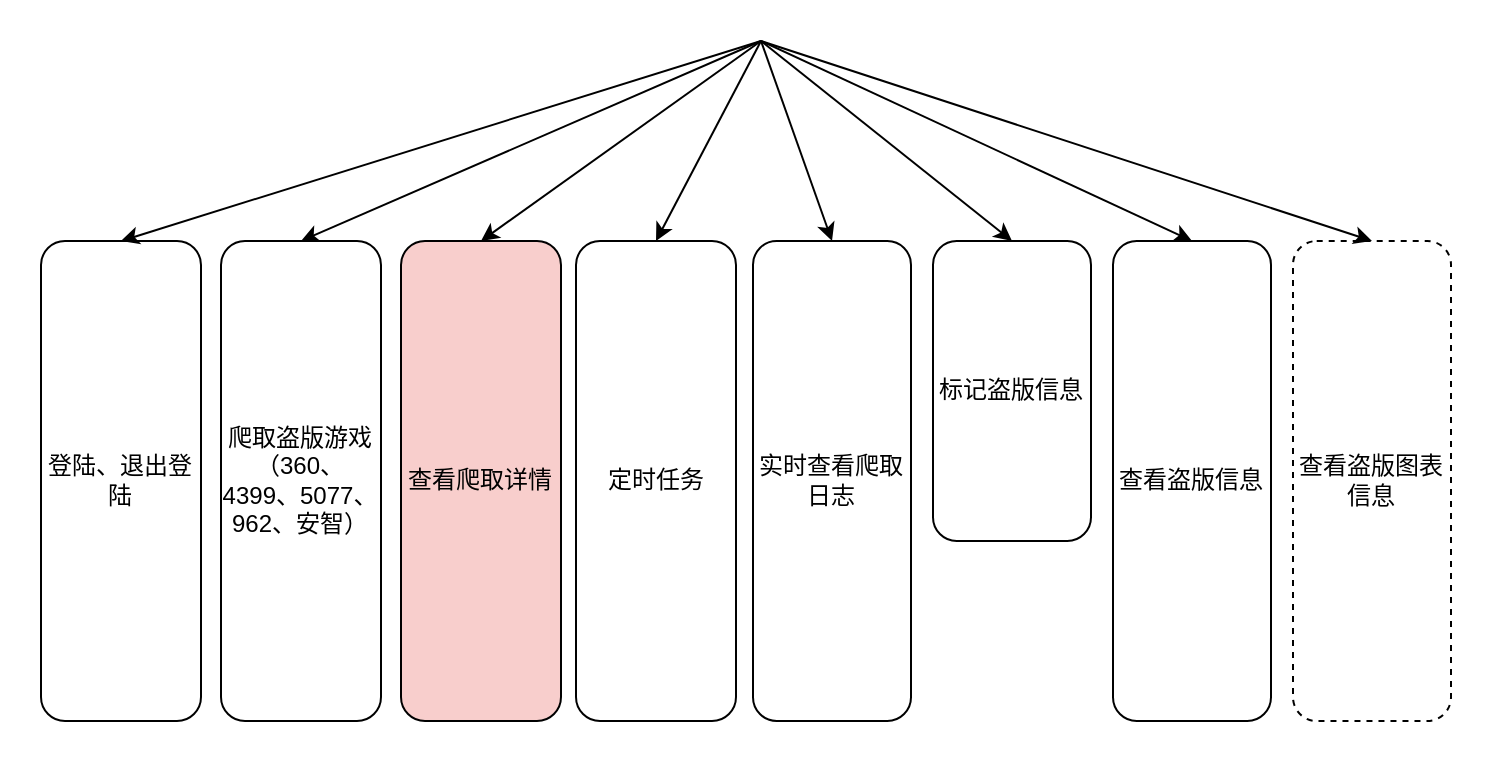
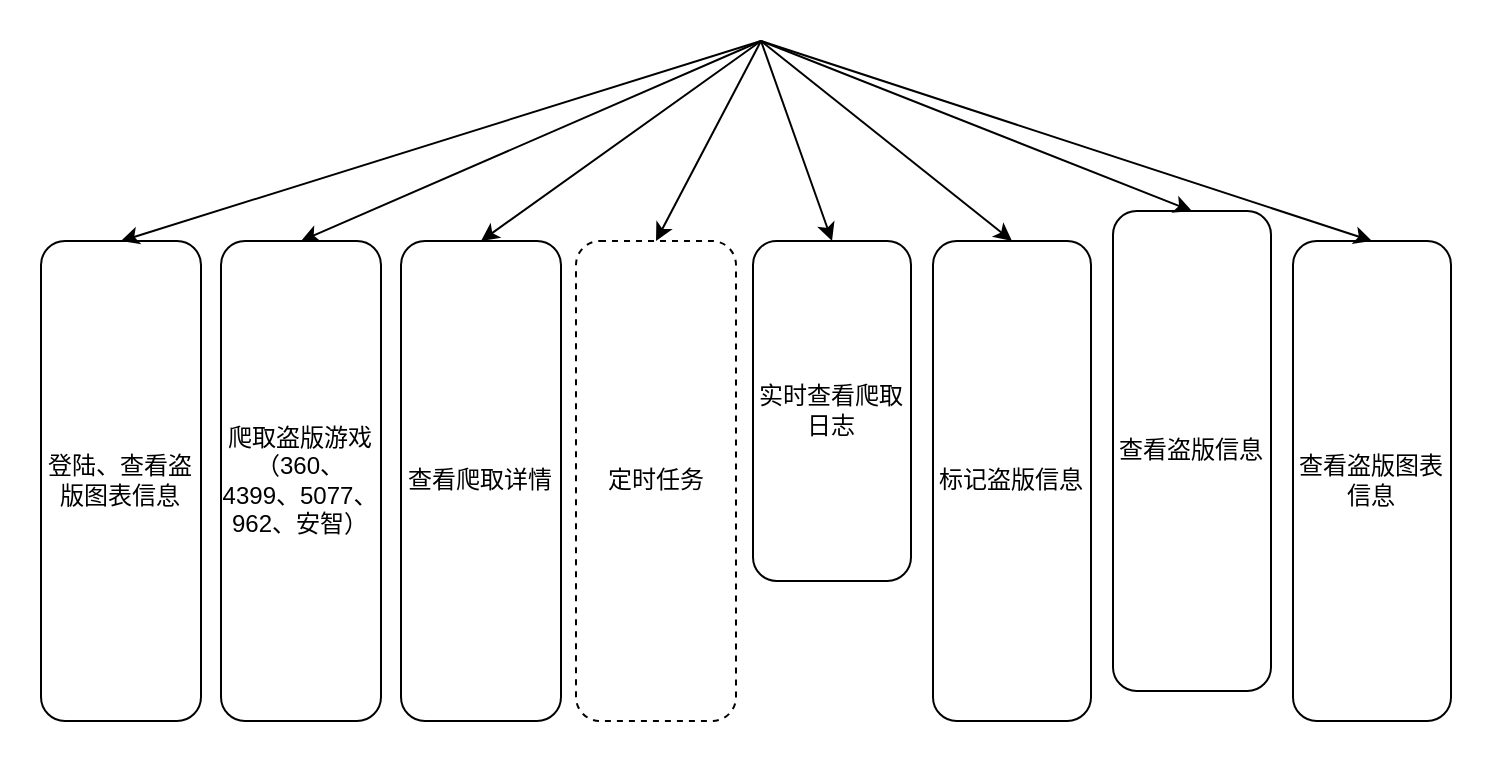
  <mxCell id="0" />
  <mxCell id="1" parent="0" />
  <mxCell id="2" value="" style="endArrow=classic;html=1;rounded=0;entryX=0.5;entryY=0;entryDx=0;entryDy=0;" edge="1" parent="1" target="3"><mxGeometry width="50" height="50" relative="1" as="geometry"><mxPoint x="380" y="20" as="sourcePoint" /><mxPoint x="100" y="130" as="targetPoint" /></mxGeometry></mxCell>
  <mxCell id="3" value="爬取盗版游戏&lt;br&gt;（360、4399、5077、962、安智）" style="rounded=1;whiteSpace=wrap;html=1;" vertex="1" parent="1"><mxGeometry x="110" y="120" width="80" height="240" as="geometry" /></mxCell>
  <mxCell id="4" value="" style="endArrow=classic;html=1;rounded=0;entryX=0.5;entryY=0;entryDx=0;entryDy=0;" edge="1" parent="1" target="5"><mxGeometry width="50" height="50" relative="1" as="geometry"><mxPoint x="380" y="20" as="sourcePoint" /><mxPoint x="230" y="130" as="targetPoint" /></mxGeometry></mxCell>
- <mxCell id="5" value="查看爬取详情" style="rounded=1;whiteSpace=wrap;html=1;fillColor=#f8cecc;" vertex="1" parent="1"><mxGeometry x="200" y="120" width="80" height="240" as="geometry" /></mxCell>
- <mxCell id="6" value="实时查看爬取日志" style="rounded=1;whiteSpace=wrap;html=1;" vertex="1" parent="1"><mxGeometry x="376" y="120" width="79" height="240" as="geometry" /></mxCell>
+ <mxCell id="5" value="查看爬取详情" style="rounded=1;whiteSpace=wrap;html=1;" vertex="1" parent="1"><mxGeometry x="200" y="120" width="80" height="240" as="geometry" /></mxCell>
+ <mxCell id="6" value="实时查看爬取日志" style="rounded=1;whiteSpace=wrap;html=1;" vertex="1" parent="1"><mxGeometry x="376" y="120" width="79" height="170" as="geometry" /></mxCell>
  <mxCell id="7" value="" style="endArrow=classic;html=1;rounded=0;entryX=0.5;entryY=0;entryDx=0;entryDy=0;" edge="1" parent="1" target="6"><mxGeometry width="50" height="50" relative="1" as="geometry"><mxPoint x="380" y="20" as="sourcePoint" /><mxPoint x="230" y="130" as="targetPoint" /></mxGeometry></mxCell>
- <mxCell id="8" value="标记盗版信息" style="rounded=1;whiteSpace=wrap;html=1;" vertex="1" parent="1"><mxGeometry x="466" y="120" width="79" height="150" as="geometry" /></mxCell>
+ <mxCell id="8" value="标记盗版信息" style="rounded=1;whiteSpace=wrap;html=1;" vertex="1" parent="1"><mxGeometry x="466" y="120" width="79" height="240" as="geometry" /></mxCell>
  <mxCell id="9" value="" style="endArrow=classic;html=1;rounded=0;entryX=0.5;entryY=0;entryDx=0;entryDy=0;" edge="1" parent="1" target="8"><mxGeometry width="50" height="50" relative="1" as="geometry"><mxPoint x="380" y="20" as="sourcePoint" /><mxPoint x="329.5" y="130" as="targetPoint" /></mxGeometry></mxCell>
- <mxCell id="10" value="查看盗版信息" style="rounded=1;whiteSpace=wrap;html=1;" vertex="1" parent="1"><mxGeometry x="556" y="120" width="79" height="240" as="geometry" /></mxCell>
+ <mxCell id="10" value="查看盗版信息" style="rounded=1;whiteSpace=wrap;html=1;" vertex="1" parent="1"><mxGeometry x="556" y="105" width="79" height="240" as="geometry" /></mxCell>
  <mxCell id="11" value="" style="endArrow=classic;html=1;rounded=0;entryX=0.5;entryY=0;entryDx=0;entryDy=0;" edge="1" parent="1" target="10"><mxGeometry width="50" height="50" relative="1" as="geometry"><mxPoint x="380" y="20" as="sourcePoint" /><mxPoint x="399.5" y="130" as="targetPoint" /></mxGeometry></mxCell>
- <mxCell id="12" value="查看盗版图表信息" style="rounded=1;whiteSpace=wrap;html=1;dashed=1;" vertex="1" parent="1"><mxGeometry x="646" y="120" width="79" height="240" as="geometry" /></mxCell>
+ <mxCell id="12" value="查看盗版图表信息" style="rounded=1;whiteSpace=wrap;html=1;" vertex="1" parent="1"><mxGeometry x="646" y="120" width="79" height="240" as="geometry" /></mxCell>
  <mxCell id="13" value="" style="endArrow=classic;html=1;rounded=0;entryX=0.5;entryY=0;entryDx=0;entryDy=0;" edge="1" parent="1" target="12"><mxGeometry width="50" height="50" relative="1" as="geometry"><mxPoint x="380" y="20" as="sourcePoint" /><mxPoint x="489.5" y="130" as="targetPoint" /></mxGeometry></mxCell>
- <mxCell id="14" value="登陆、退出登陆" style="rounded=1;whiteSpace=wrap;html=1;" vertex="1" parent="1"><mxGeometry x="20" y="120" width="80" height="240" as="geometry" /></mxCell>
+ <mxCell id="14" value="登陆、查看盗版图表信息" style="rounded=1;whiteSpace=wrap;html=1;" vertex="1" parent="1"><mxGeometry x="20" y="120" width="80" height="240" as="geometry" /></mxCell>
  <mxCell id="15" value="" style="endArrow=classic;html=1;rounded=0;entryX=0.5;entryY=0;entryDx=0;entryDy=0;" edge="1" parent="1" target="14"><mxGeometry width="50" height="50" relative="1" as="geometry"><mxPoint x="380" y="20" as="sourcePoint" /><mxPoint x="230" y="130" as="targetPoint" /></mxGeometry></mxCell>
- <mxCell id="16" value="定时任务" style="rounded=1;whiteSpace=wrap;html=1;" vertex="1" parent="1"><mxGeometry x="287.5" y="120" width="80" height="240" as="geometry" /></mxCell>
+ <mxCell id="16" value="定时任务" style="rounded=1;whiteSpace=wrap;html=1;dashed=1;" vertex="1" parent="1"><mxGeometry x="287.5" y="120" width="80" height="240" as="geometry" /></mxCell>
  <mxCell id="17" value="" style="endArrow=classic;html=1;rounded=0;entryX=0.5;entryY=0;entryDx=0;entryDy=0;" edge="1" parent="1" target="16"><mxGeometry width="50" height="50" relative="1" as="geometry"><mxPoint x="380" y="20" as="sourcePoint" /><mxPoint x="250" y="130" as="targetPoint" /></mxGeometry></mxCell>
